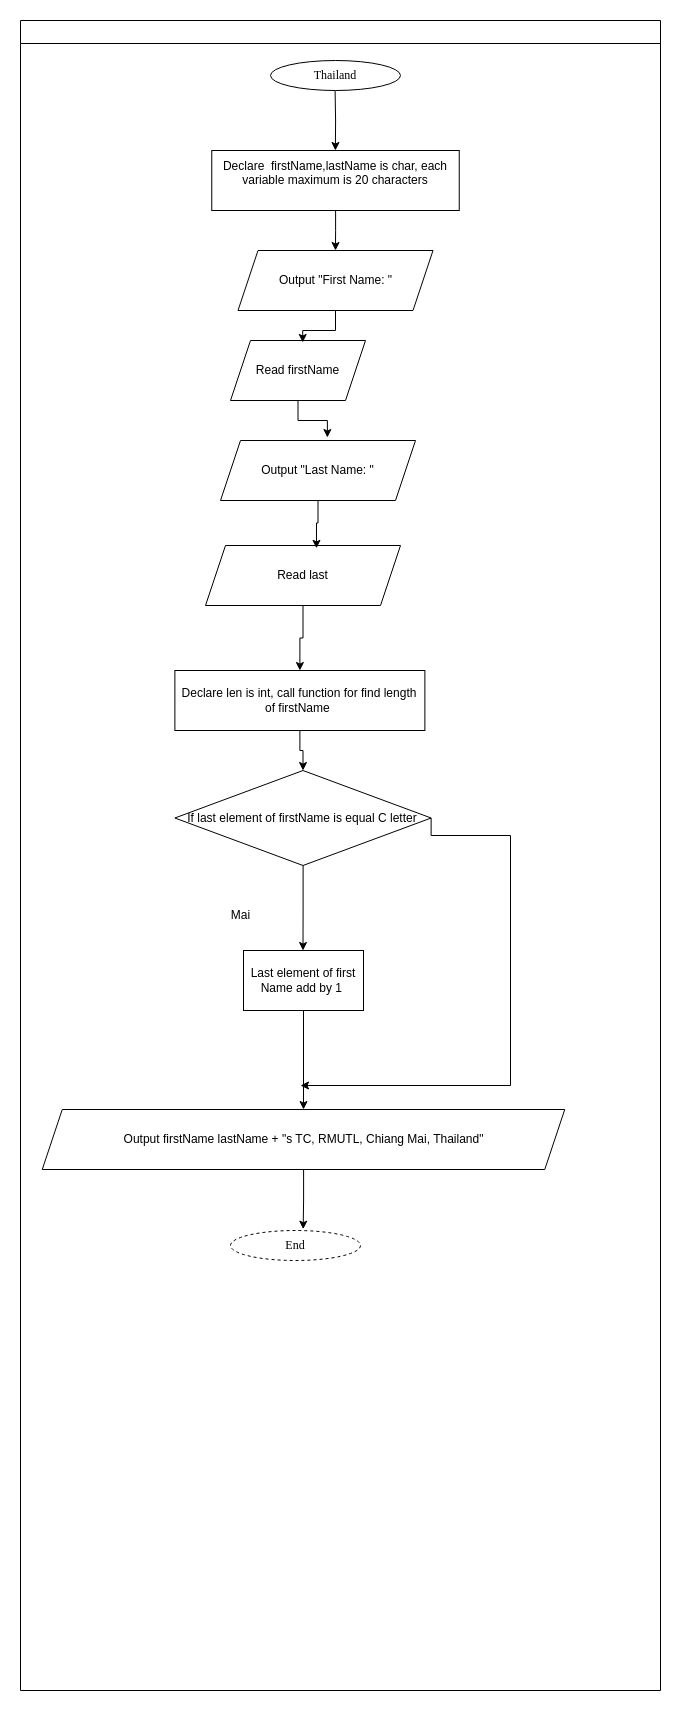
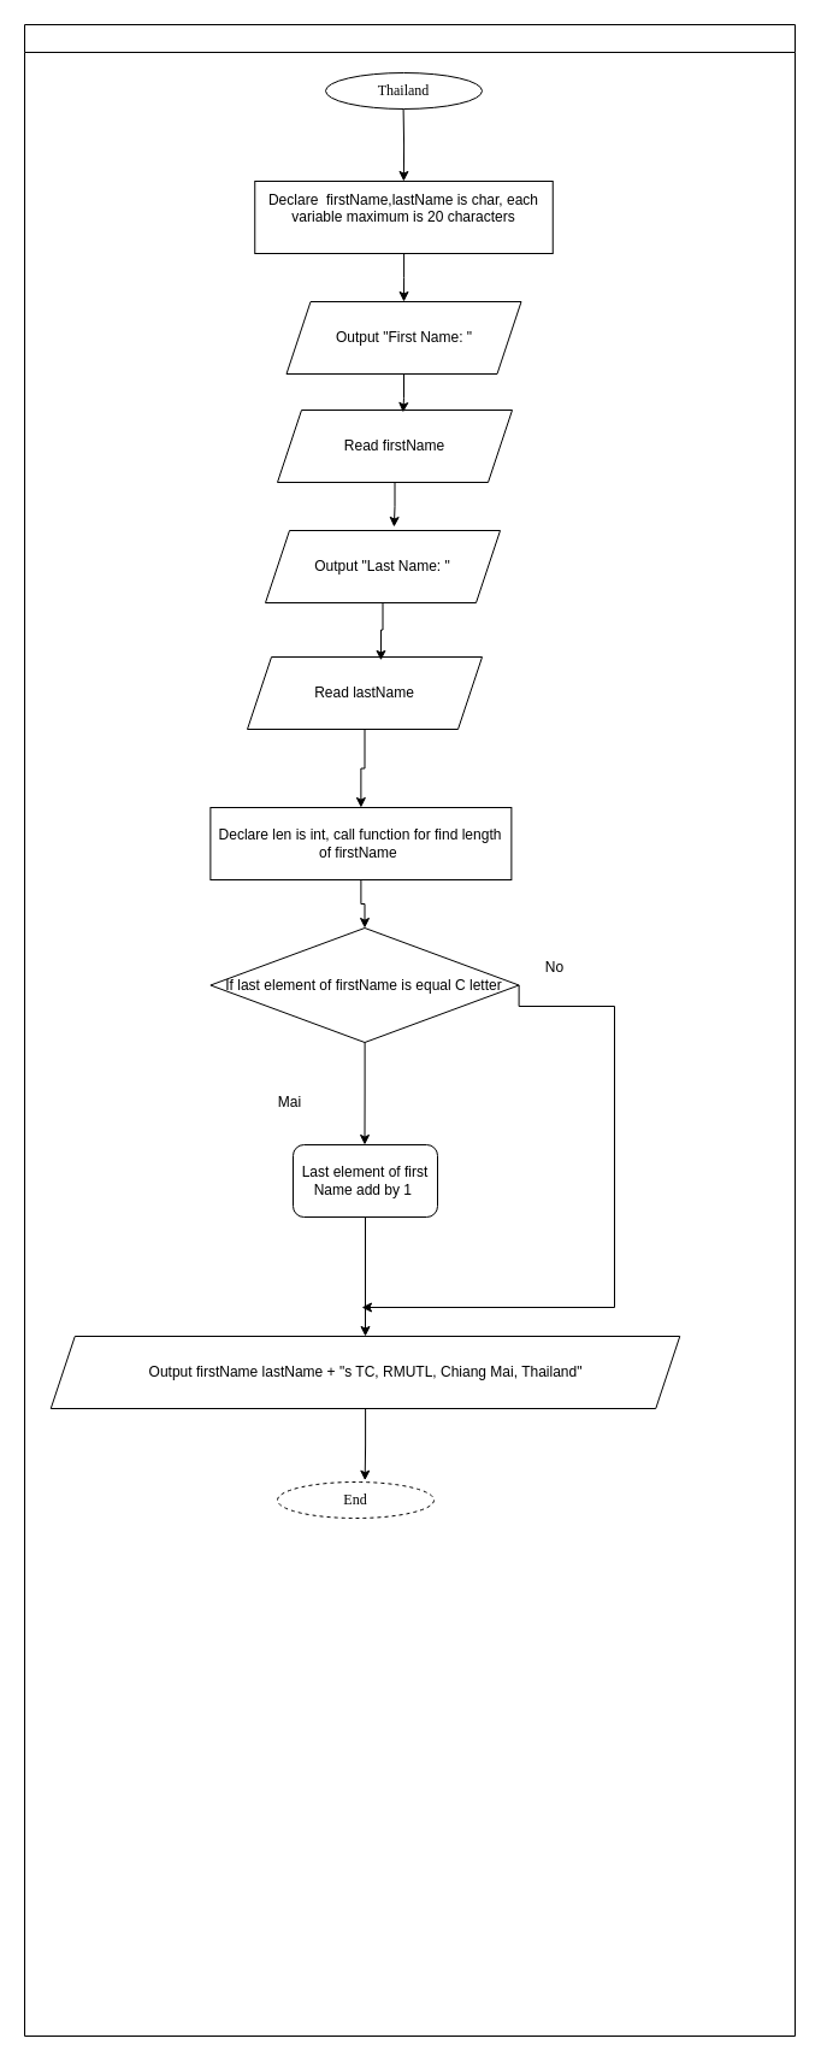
  <mxCell id="0" />
  <mxCell id="1" parent="0" />
  <mxCell id="2" value="" style="swimlane;fontFamily=Sarabun;fontSource=https%3A%2F%2Ffonts.googleapis.com%2Fcss%3Ffamily%3DSarabun;" parent="1" vertex="1"><mxGeometry x="20" y="20" width="640" height="1670" as="geometry" /></mxCell>
  <mxCell id="3" style="edgeStyle=orthogonalEdgeStyle;rounded=0;orthogonalLoop=1;jettySize=auto;html=1;exitX=0.5;exitY=1;exitDx=0;exitDy=0;" parent="2" edge="1"><mxGeometry relative="1" as="geometry"><mxPoint x="314.876" y="130" as="targetPoint" /><mxPoint x="314.6" y="70" as="sourcePoint" /></mxGeometry></mxCell>
  <mxCell id="4" value="&lt;font data-font-src=&quot;https://fonts.googleapis.com/css?family=Sarabun&quot; face=&quot;Sarabun&quot;&gt;Thailand&lt;/font&gt;" style="ellipse;whiteSpace=wrap;html=1;" parent="2" vertex="1"><mxGeometry x="250" y="40" width="130" height="30" as="geometry" /></mxCell>
  <mxCell id="5" value="&lt;font face=&quot;Sarabun&quot;&gt;End&lt;/font&gt;" style="ellipse;whiteSpace=wrap;html=1;dashed=1;" parent="2" vertex="1"><mxGeometry x="210" y="1210" width="130" height="30" as="geometry" /></mxCell>
  <mxCell id="6" style="edgeStyle=orthogonalEdgeStyle;rounded=0;orthogonalLoop=1;jettySize=auto;html=1;entryX=0.5;entryY=0;entryDx=0;entryDy=0;" edge="1" parent="2" source="7" target="8"><mxGeometry relative="1" as="geometry" /></mxCell>
  <mxCell id="7" value="Declare&amp;nbsp; firstName,lastName is char, each variable maximum is 20 characters&lt;div&gt;&lt;br&gt;&lt;/div&gt;" style="rounded=0;whiteSpace=wrap;html=1;" vertex="1" parent="2"><mxGeometry x="191.25" y="130" width="247.5" height="60" as="geometry" /></mxCell>
  <mxCell id="8" value="Output &quot;First Name: &quot;" style="shape=parallelogram;perimeter=parallelogramPerimeter;whiteSpace=wrap;html=1;fixedSize=1;" vertex="1" parent="2"><mxGeometry x="217.5" y="230" width="195" height="60" as="geometry" /></mxCell>
- <mxCell id="9" value="Read firstName" style="shape=parallelogram;perimeter=parallelogramPerimeter;whiteSpace=wrap;html=1;fixedSize=1;" vertex="1" parent="2"><mxGeometry x="210" y="320" width="135" height="60" as="geometry" /></mxCell>
+ <mxCell id="9" value="Read firstName" style="shape=parallelogram;perimeter=parallelogramPerimeter;whiteSpace=wrap;html=1;fixedSize=1;" vertex="1" parent="2"><mxGeometry x="210" y="320" width="195" height="60" as="geometry" /></mxCell>
  <mxCell id="10" value="Output &quot;Last Name: &quot;" style="shape=parallelogram;perimeter=parallelogramPerimeter;whiteSpace=wrap;html=1;fixedSize=1;" vertex="1" parent="2"><mxGeometry x="200" y="420" width="195" height="60" as="geometry" /></mxCell>
  <mxCell id="11" style="edgeStyle=orthogonalEdgeStyle;rounded=0;orthogonalLoop=1;jettySize=auto;html=1;entryX=0.5;entryY=0;entryDx=0;entryDy=0;" edge="1" parent="2" source="12" target="14"><mxGeometry relative="1" as="geometry" /></mxCell>
- <mxCell id="12" value="Read last" style="shape=parallelogram;perimeter=parallelogramPerimeter;whiteSpace=wrap;html=1;fixedSize=1;" vertex="1" parent="2"><mxGeometry x="185" y="525" width="195" height="60" as="geometry" /></mxCell>
+ <mxCell id="12" value="Read lastName" style="shape=parallelogram;perimeter=parallelogramPerimeter;whiteSpace=wrap;html=1;fixedSize=1;" vertex="1" parent="2"><mxGeometry x="185" y="525" width="195" height="60" as="geometry" /></mxCell>
  <mxCell id="13" style="edgeStyle=orthogonalEdgeStyle;rounded=0;orthogonalLoop=1;jettySize=auto;html=1;entryX=0.5;entryY=0;entryDx=0;entryDy=0;" edge="1" parent="2" source="14" target="17"><mxGeometry relative="1" as="geometry" /></mxCell>
  <mxCell id="14" value="Declare len is int, call function for find length of firstName&amp;nbsp;" style="rounded=0;whiteSpace=wrap;html=1;" vertex="1" parent="2"><mxGeometry x="154.38" y="650" width="250" height="60" as="geometry" /></mxCell>
  <mxCell id="15" style="edgeStyle=orthogonalEdgeStyle;rounded=0;orthogonalLoop=1;jettySize=auto;html=1;" edge="1" parent="2" source="17"><mxGeometry relative="1" as="geometry"><mxPoint x="282.5" y="930" as="targetPoint" /></mxGeometry></mxCell>
  <mxCell id="16" style="edgeStyle=orthogonalEdgeStyle;rounded=0;orthogonalLoop=1;jettySize=auto;html=1;exitX=1;exitY=0.5;exitDx=0;exitDy=0;" edge="1" parent="2" source="17"><mxGeometry relative="1" as="geometry"><mxPoint x="280" y="1065" as="targetPoint" /><mxPoint x="410.63" y="830" as="sourcePoint" /><Array as="points"><mxPoint x="490" y="815" /><mxPoint x="490" y="1065" /></Array></mxGeometry></mxCell>
  <mxCell id="17" value="If last element of firstName is equal C letter" style="rhombus;whiteSpace=wrap;html=1;" vertex="1" parent="2"><mxGeometry x="154.38" y="750" width="256.25" height="95" as="geometry" /></mxCell>
  <mxCell id="18" style="edgeStyle=orthogonalEdgeStyle;rounded=0;orthogonalLoop=1;jettySize=auto;html=1;entryX=0.5;entryY=0;entryDx=0;entryDy=0;" edge="1" parent="2" source="19" target="22"><mxGeometry relative="1" as="geometry" /></mxCell>
- <mxCell id="19" value="Last element of first Name add by 1&amp;nbsp;" style="rounded=0;whiteSpace=wrap;html=1;" vertex="1" parent="2"><mxGeometry x="223" y="930" width="120" height="60" as="geometry" /></mxCell>
+ <mxCell id="19" value="Last element of first Name add by 1&amp;nbsp;" style="whiteSpace=wrap;html=1;rounded=1;" vertex="1" parent="2"><mxGeometry x="223" y="930" width="120" height="60" as="geometry" /></mxCell>
  <mxCell id="20" value="Mai" style="text;html=1;align=center;verticalAlign=middle;resizable=0;points=[];autosize=1;strokeColor=none;fillColor=none;" vertex="1" parent="2"><mxGeometry x="200" y="880" width="40" height="30" as="geometry" /></mxCell>
+ <mxCell id="21" value="No&lt;div&gt;&lt;br&gt;&lt;/div&gt;" style="text;html=1;align=center;verticalAlign=middle;resizable=0;points=[];autosize=1;strokeColor=none;fillColor=none;" vertex="1" parent="2"><mxGeometry x="420" y="770" width="40" height="40" as="geometry" /></mxCell>
  <mxCell id="22" value="Output firstName lastName + &quot;s TC, RMUTL, Chiang Mai, Thailand&quot;" style="shape=parallelogram;perimeter=parallelogramPerimeter;whiteSpace=wrap;html=1;fixedSize=1;" vertex="1" parent="2"><mxGeometry x="21.75" y="1089" width="522.5" height="60" as="geometry" /></mxCell>
  <mxCell id="23" style="edgeStyle=orthogonalEdgeStyle;rounded=0;orthogonalLoop=1;jettySize=auto;html=1;entryX=0.559;entryY=-0.044;entryDx=0;entryDy=0;entryPerimeter=0;" edge="1" parent="2" source="22" target="5"><mxGeometry relative="1" as="geometry" /></mxCell>
  <mxCell id="24" style="edgeStyle=orthogonalEdgeStyle;rounded=0;orthogonalLoop=1;jettySize=auto;html=1;entryX=0.535;entryY=0.033;entryDx=0;entryDy=0;entryPerimeter=0;" edge="1" parent="2" source="8" target="9"><mxGeometry relative="1" as="geometry" /></mxCell>
  <mxCell id="25" style="edgeStyle=orthogonalEdgeStyle;rounded=0;orthogonalLoop=1;jettySize=auto;html=1;entryX=0.548;entryY=-0.05;entryDx=0;entryDy=0;entryPerimeter=0;" edge="1" parent="2" source="9" target="10"><mxGeometry relative="1" as="geometry" /></mxCell>
  <mxCell id="26" style="edgeStyle=orthogonalEdgeStyle;rounded=0;orthogonalLoop=1;jettySize=auto;html=1;entryX=0.569;entryY=0.047;entryDx=0;entryDy=0;entryPerimeter=0;" edge="1" parent="2" source="10" target="12"><mxGeometry relative="1" as="geometry" /></mxCell>
